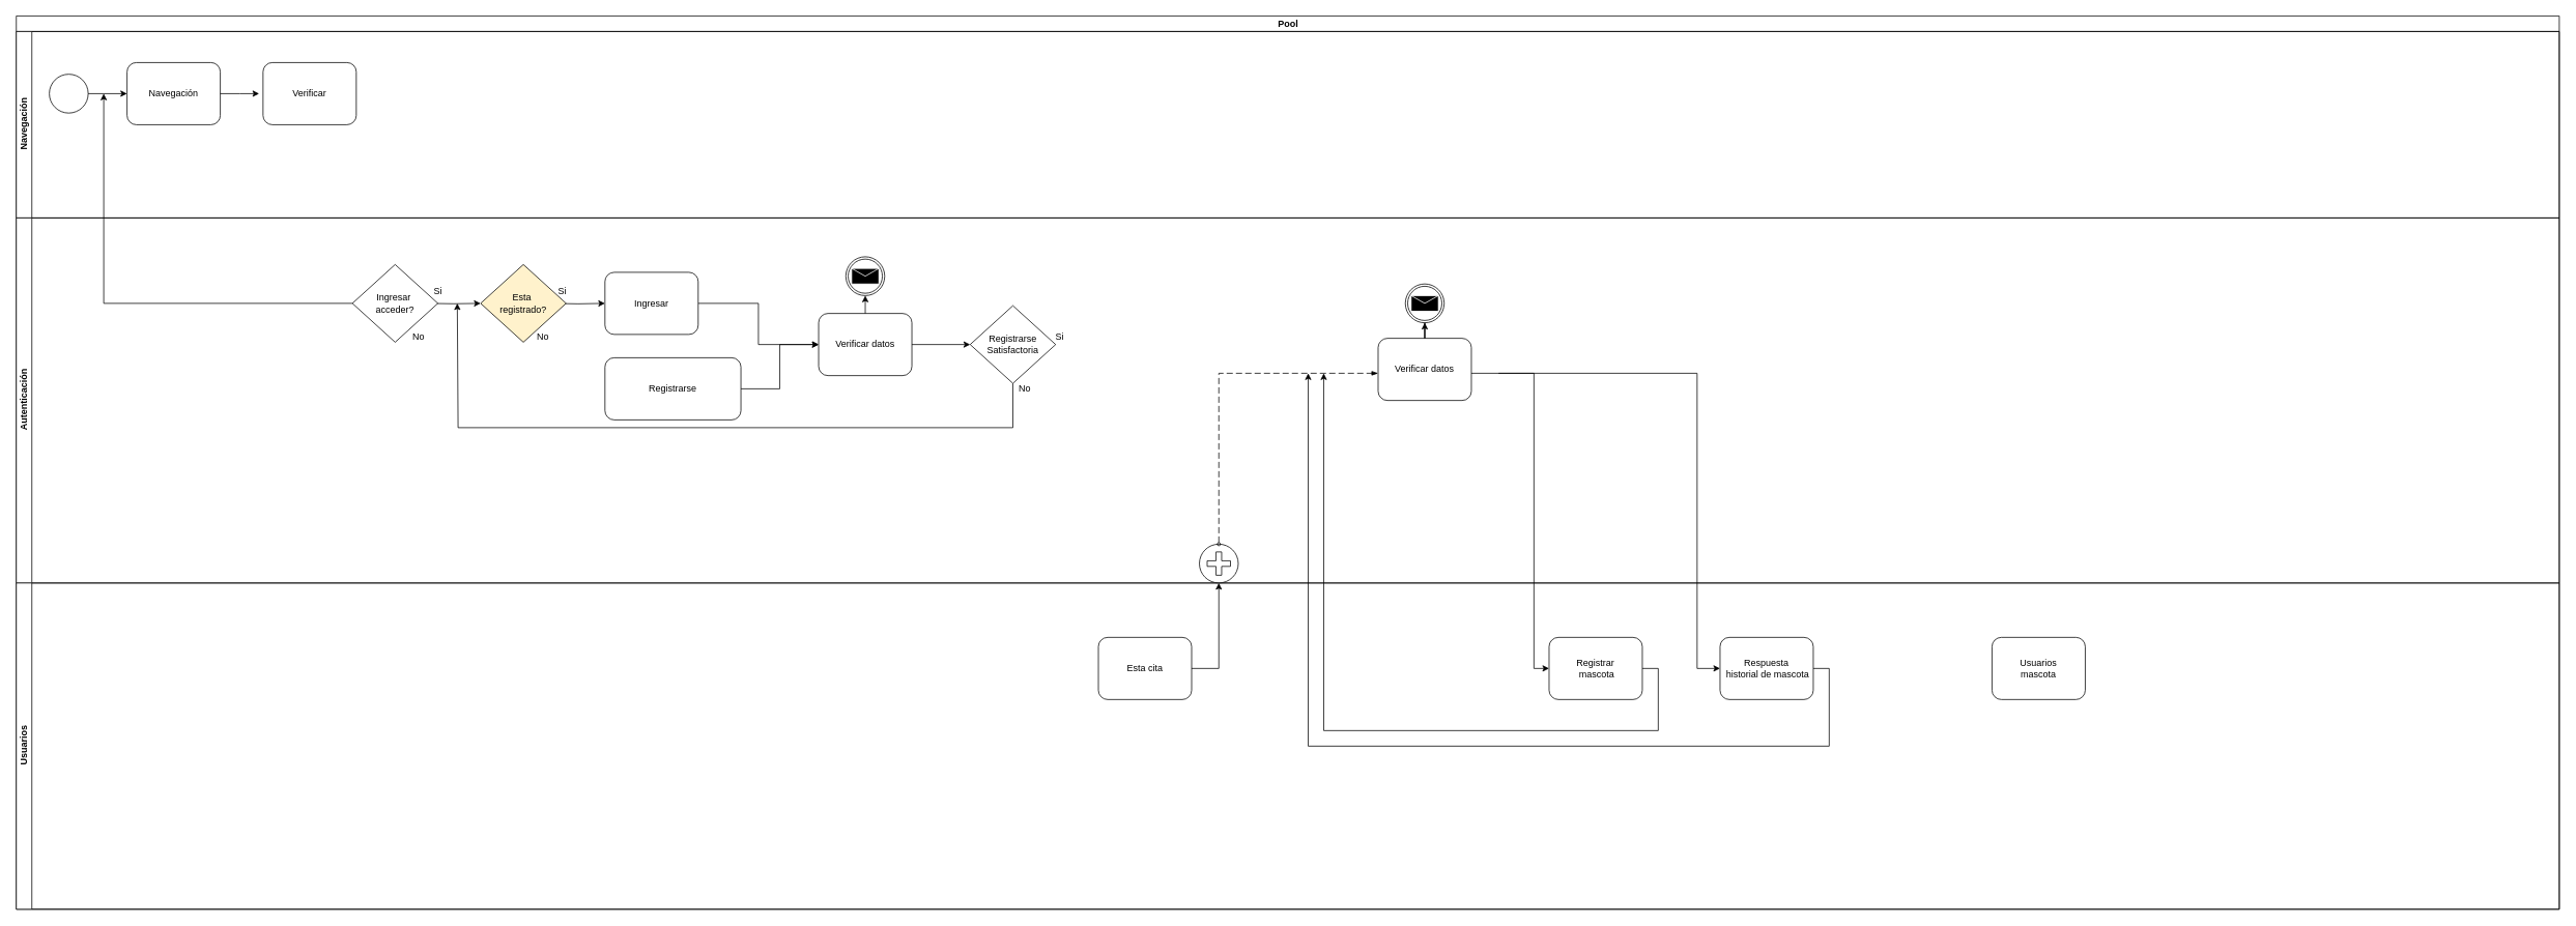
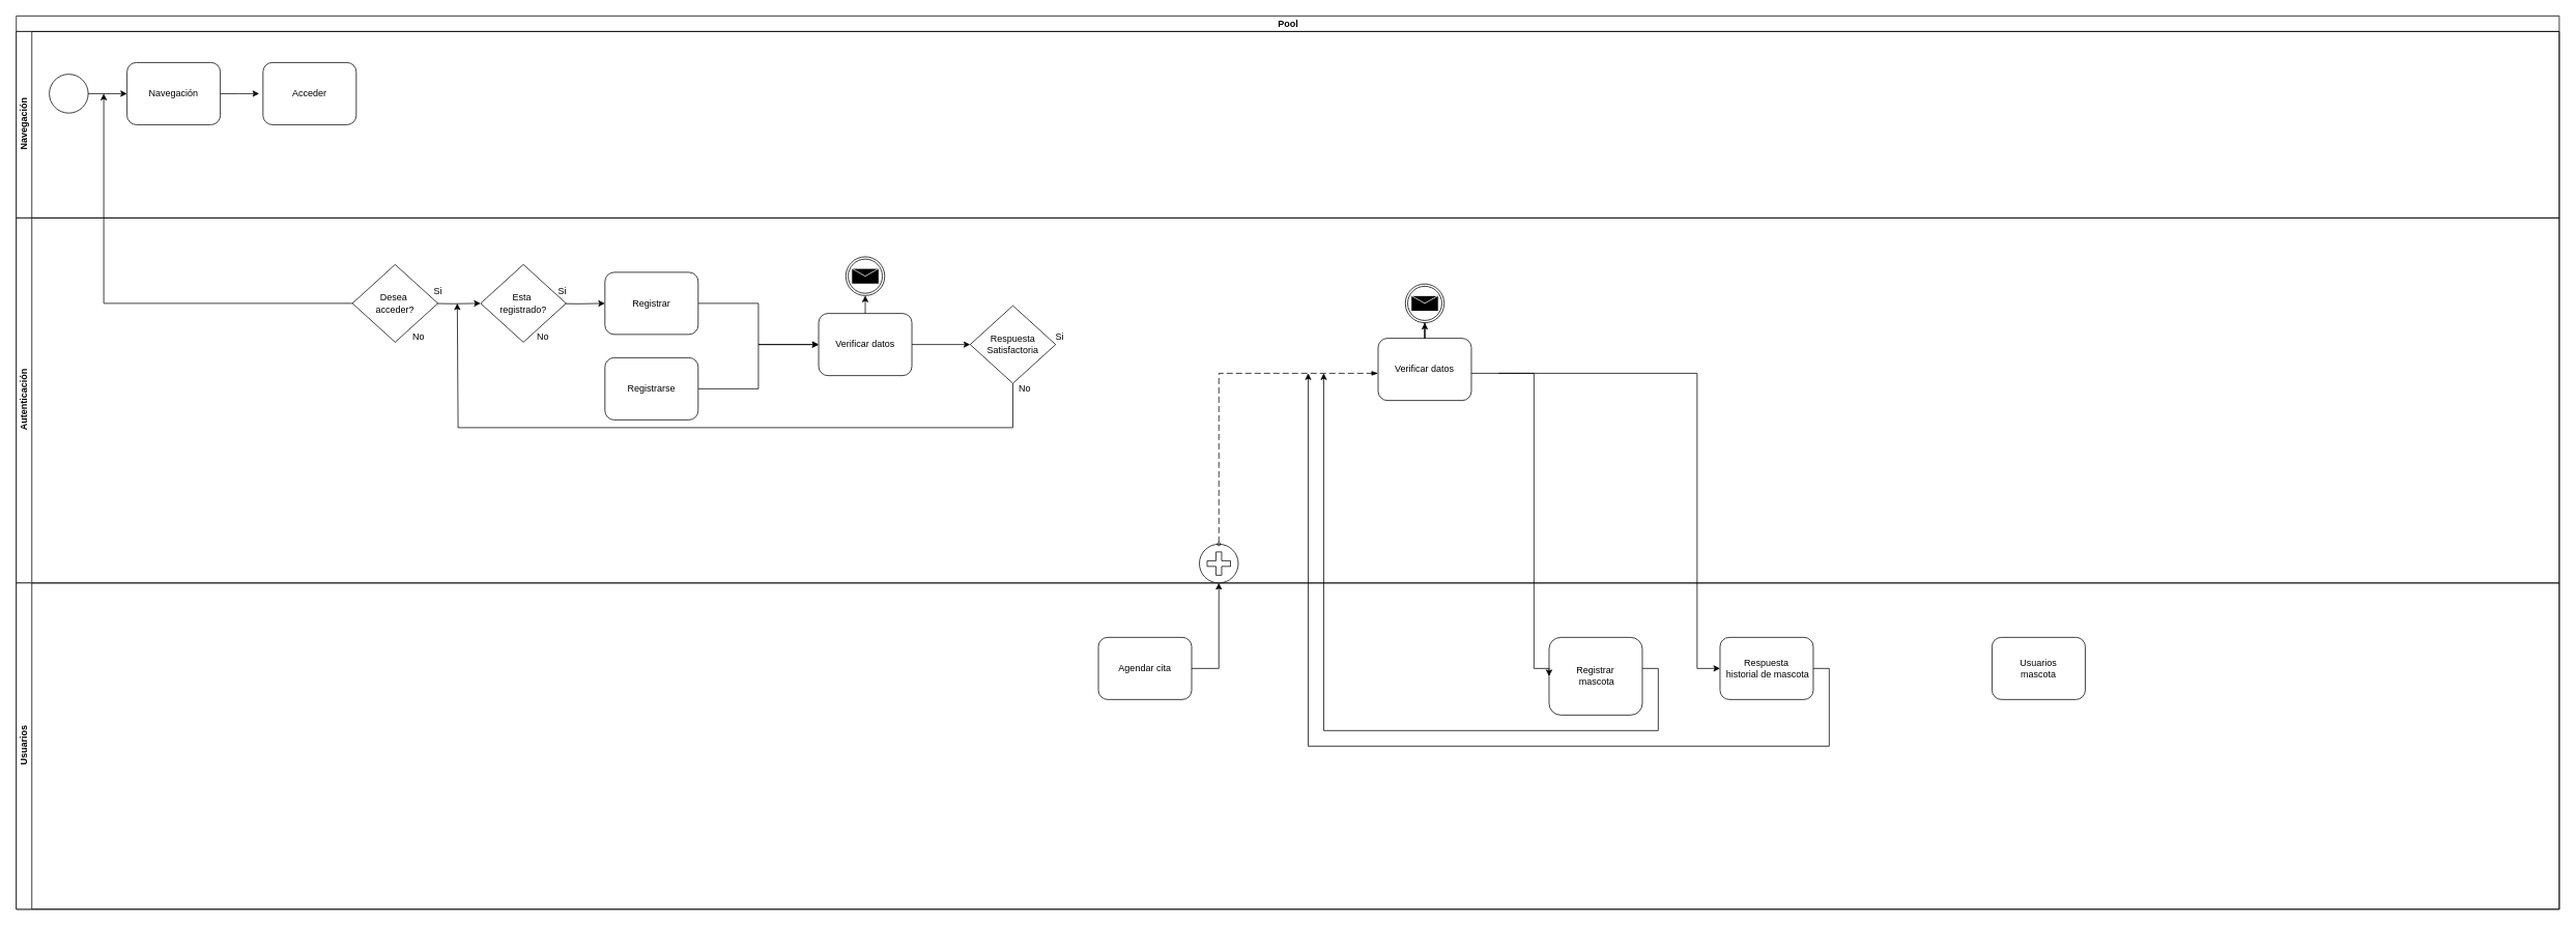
  <mxCell id="0" />
  <mxCell id="1" parent="0" />
  <mxCell id="2" value="" style="shape=mxgraph.bpmn.shape;html=1;verticalLabelPosition=bottom;labelBackgroundColor=#ffffff;verticalAlign=top;perimeter=ellipsePerimeter;outline=standard;symbol=general;" parent="1" vertex="1"><mxGeometry x="63" y="95" width="50" height="50" as="geometry" /></mxCell>
  <mxCell id="3" value="Navegación" style="shape=ext;rounded=1;html=1;whiteSpace=wrap;" parent="1" vertex="1"><mxGeometry x="163" y="80" width="120" height="80" as="geometry" /></mxCell>
  <mxCell id="4" style="edgeStyle=orthogonalEdgeStyle;rounded=0;html=1;jettySize=auto;orthogonalLoop=1;" parent="1" source="2" target="3" edge="1"><mxGeometry relative="1" as="geometry" /></mxCell>
  <mxCell id="5" style="edgeStyle=orthogonalEdgeStyle;rounded=0;html=1;jettySize=auto;orthogonalLoop=1;" parent="1" source="3" edge="1"><mxGeometry relative="1" as="geometry"><mxPoint x="333" y="120" as="targetPoint" /></mxGeometry></mxCell>
  <mxCell id="6" style="edgeStyle=orthogonalEdgeStyle;rounded=0;orthogonalLoop=1;jettySize=auto;html=1;" parent="1" source="24" edge="1"><mxGeometry relative="1" as="geometry"><mxPoint x="133" y="120" as="targetPoint" /><Array as="points"><mxPoint x="133" y="390" /></Array></mxGeometry></mxCell>
- <mxCell id="7" value="Verificar" style="shape=ext;rounded=1;html=1;whiteSpace=wrap;" parent="1" vertex="1"><mxGeometry x="338" y="80" width="120" height="80" as="geometry" /></mxCell>
+ <mxCell id="7" value="Acceder" style="shape=ext;rounded=1;html=1;whiteSpace=wrap;" parent="1" vertex="1"><mxGeometry x="338" y="80" width="120" height="80" as="geometry" /></mxCell>
  <mxCell id="8" value="Pool" style="swimlane;childLayout=stackLayout;resizeParent=1;resizeParentMax=0;horizontal=1;startSize=20;horizontalStack=0;html=1;" parent="1" vertex="1"><mxGeometry x="20.5" y="20" width="3272.5" height="1150" as="geometry" /></mxCell>
  <mxCell id="9" value="Navegación" style="swimlane;startSize=20;horizontal=0;html=1;" parent="8" vertex="1"><mxGeometry y="20" width="3272.5" height="240" as="geometry" /></mxCell>
  <mxCell id="10" value="Autenticación" style="swimlane;startSize=20;horizontal=0;html=1;" parent="8" vertex="1"><mxGeometry y="260" width="3272.5" height="470" as="geometry" /></mxCell>
  <mxCell id="11" style="edgeStyle=orthogonalEdgeStyle;rounded=0;orthogonalLoop=1;jettySize=auto;html=1;entryX=0;entryY=0.5;entryDx=0;entryDy=0;" parent="10" source="12" target="26" edge="1"><mxGeometry relative="1" as="geometry" /></mxCell>
- <mxCell id="12" value="Ingresar" style="html=1;whiteSpace=wrap;rounded=1;" parent="10" vertex="1"><mxGeometry x="757.5" y="70" width="120" height="80" as="geometry" /></mxCell>
+ <mxCell id="12" value="Registrar" style="html=1;whiteSpace=wrap;rounded=1;" parent="10" vertex="1"><mxGeometry x="757.5" y="70" width="120" height="80" as="geometry" /></mxCell>
  <mxCell id="13" style="edgeStyle=orthogonalEdgeStyle;rounded=0;orthogonalLoop=1;jettySize=auto;html=1;entryX=0;entryY=0.5;entryDx=0;entryDy=0;" parent="10" target="23" edge="1"><mxGeometry relative="1" as="geometry"><mxPoint x="527.5" y="110" as="sourcePoint" /></mxGeometry></mxCell>
  <mxCell id="14" style="edgeStyle=orthogonalEdgeStyle;rounded=0;orthogonalLoop=1;jettySize=auto;html=1;" parent="10" edge="1"><mxGeometry relative="1" as="geometry"><mxPoint x="757.5" y="110" as="targetPoint" /><mxPoint x="687.441" y="110.059" as="sourcePoint" /></mxGeometry></mxCell>
  <mxCell id="15" value="No" style="text;html=1;align=center;verticalAlign=middle;resizable=0;points=[];autosize=1;strokeColor=none;fillColor=none;" parent="10" vertex="1"><mxGeometry x="497.5" y="138" width="40" height="30" as="geometry" /></mxCell>
  <mxCell id="16" style="edgeStyle=orthogonalEdgeStyle;rounded=0;orthogonalLoop=1;jettySize=auto;html=1;entryX=0;entryY=0.5;entryDx=0;entryDy=0;" parent="10" source="17" target="26" edge="1"><mxGeometry relative="1" as="geometry" /></mxCell>
- <mxCell id="17" value="Registrarse" style="html=1;whiteSpace=wrap;rounded=1;" parent="10" vertex="1"><mxGeometry x="757.5" y="180" width="175" height="80" as="geometry" /></mxCell>
+ <mxCell id="17" value="Registrarse" style="html=1;whiteSpace=wrap;rounded=1;" parent="10" vertex="1"><mxGeometry x="757.5" y="180" width="120" height="80" as="geometry" /></mxCell>
  <mxCell id="18" value="Si" style="text;html=1;align=center;verticalAlign=middle;resizable=0;points=[];autosize=1;strokeColor=none;fillColor=none;" parent="10" vertex="1"><mxGeometry x="527.5" y="80" width="30" height="30" as="geometry" /></mxCell>
  <mxCell id="19" value="Si" style="text;html=1;align=center;verticalAlign=middle;resizable=0;points=[];autosize=1;strokeColor=none;fillColor=none;" parent="10" vertex="1"><mxGeometry x="687.5" y="80" width="30" height="30" as="geometry" /></mxCell>
  <mxCell id="20" value="No" style="text;html=1;align=center;verticalAlign=middle;resizable=0;points=[];autosize=1;strokeColor=none;fillColor=none;" parent="10" vertex="1"><mxGeometry x="657.5" y="138" width="40" height="30" as="geometry" /></mxCell>
  <mxCell id="21" style="edgeStyle=orthogonalEdgeStyle;rounded=0;orthogonalLoop=1;jettySize=auto;html=1;" parent="10" source="22" edge="1"><mxGeometry relative="1" as="geometry"><mxPoint x="567.5" y="110" as="targetPoint" /><Array as="points"><mxPoint x="1282.5" y="270" /><mxPoint x="568.5" y="270" /></Array></mxGeometry></mxCell>
- <mxCell id="22" value="Registrarse&lt;div&gt;Satisfactoria&lt;/div&gt;" style="rhombus;whiteSpace=wrap;html=1;" parent="10" vertex="1"><mxGeometry x="1227.5" y="113" width="110" height="100" as="geometry" /></mxCell>
- <mxCell id="23" value="Esta&amp;nbsp;&lt;div&gt;registrado?&lt;/div&gt;" style="rhombus;whiteSpace=wrap;html=1;fillColor=#fff2cc;" parent="10" vertex="1"><mxGeometry x="597.5" y="60" width="110" height="100" as="geometry" /></mxCell>
- <mxCell id="24" value="Ingresar&amp;nbsp;&lt;div&gt;acceder?&lt;/div&gt;" style="rhombus;whiteSpace=wrap;html=1;" parent="10" vertex="1"><mxGeometry x="432.5" y="60" width="110" height="100" as="geometry" /></mxCell>
+ <mxCell id="22" value="Respuesta&lt;div&gt;Satisfactoria&lt;/div&gt;" style="rhombus;whiteSpace=wrap;html=1;" parent="10" vertex="1"><mxGeometry x="1227.5" y="113" width="110" height="100" as="geometry" /></mxCell>
+ <mxCell id="23" value="Esta&amp;nbsp;&lt;div&gt;registrado?&lt;/div&gt;" style="rhombus;whiteSpace=wrap;html=1;" parent="10" vertex="1"><mxGeometry x="597.5" y="60" width="110" height="100" as="geometry" /></mxCell>
+ <mxCell id="24" value="Desea&amp;nbsp;&lt;div&gt;acceder?&lt;/div&gt;" style="rhombus;whiteSpace=wrap;html=1;" parent="10" vertex="1"><mxGeometry x="432.5" y="60" width="110" height="100" as="geometry" /></mxCell>
  <mxCell id="25" style="edgeStyle=orthogonalEdgeStyle;rounded=0;orthogonalLoop=1;jettySize=auto;html=1;entryX=0;entryY=0.5;entryDx=0;entryDy=0;" edge="1" parent="10" source="26" target="22"><mxGeometry relative="1" as="geometry" /></mxCell>
  <mxCell id="26" value="Verificar datos" style="shape=ext;rounded=1;html=1;whiteSpace=wrap;" parent="10" vertex="1"><mxGeometry x="1032.5" y="123" width="120" height="80" as="geometry" /></mxCell>
  <mxCell id="27" value="Si" style="text;html=1;align=center;verticalAlign=middle;resizable=0;points=[];autosize=1;strokeColor=none;fillColor=none;" parent="10" vertex="1"><mxGeometry x="1327.5" y="138" width="30" height="30" as="geometry" /></mxCell>
  <mxCell id="28" value="No" style="text;html=1;align=center;verticalAlign=middle;resizable=0;points=[];autosize=1;strokeColor=none;fillColor=none;" parent="10" vertex="1"><mxGeometry x="1277.5" y="205" width="40" height="30" as="geometry" /></mxCell>
  <mxCell id="29" value="" style="points=[[0.145,0.145,0],[0.5,0,0],[0.855,0.145,0],[1,0.5,0],[0.855,0.855,0],[0.5,1,0],[0.145,0.855,0],[0,0.5,0]];shape=mxgraph.bpmn.event;html=1;verticalLabelPosition=bottom;labelBackgroundColor=#ffffff;verticalAlign=top;align=center;perimeter=ellipsePerimeter;outlineConnect=0;aspect=fixed;outline=eventInt;symbol=parallelMultiple;" parent="10" vertex="1"><mxGeometry x="1522.5" y="420" width="50" height="50" as="geometry" /></mxCell>
  <mxCell id="30" value="" style="dashed=1;dashPattern=8 4;endArrow=blockThin;endFill=1;startArrow=oval;startFill=0;endSize=6;startSize=4;html=1;rounded=0;entryX=0;entryY=0.5;entryDx=0;entryDy=0;entryPerimeter=0;" parent="10" source="29" edge="1"><mxGeometry width="160" relative="1" as="geometry"><mxPoint x="952.5" y="620" as="sourcePoint" /><mxPoint x="1752.5" y="200" as="targetPoint" /><Array as="points"><mxPoint x="1547.5" y="200" /></Array></mxGeometry></mxCell>
  <mxCell id="31" style="edgeStyle=orthogonalEdgeStyle;rounded=0;orthogonalLoop=1;jettySize=auto;html=1;entryX=0.5;entryY=1;entryDx=0;entryDy=0;entryPerimeter=0;" edge="1" parent="10" source="26"><mxGeometry relative="1" as="geometry"><mxPoint x="1092.5" y="100" as="targetPoint" /></mxGeometry></mxCell>
  <mxCell id="32" value="" style="points=[[0.145,0.145,0],[0.5,0,0],[0.855,0.145,0],[1,0.5,0],[0.855,0.855,0],[0.5,1,0],[0.145,0.855,0],[0,0.5,0]];shape=mxgraph.bpmn.event;html=1;verticalLabelPosition=bottom;labelBackgroundColor=#ffffff;verticalAlign=top;align=center;perimeter=ellipsePerimeter;outlineConnect=0;aspect=fixed;outline=throwing;symbol=message;" vertex="1" parent="10"><mxGeometry x="1067.5" y="50" width="50" height="50" as="geometry" /></mxCell>
  <mxCell id="33" value="Verificar datos" style="shape=ext;rounded=1;html=1;whiteSpace=wrap;" vertex="1" parent="10"><mxGeometry x="1752.5" y="155" width="120" height="80" as="geometry" /></mxCell>
  <mxCell id="34" value="" style="points=[[0.145,0.145,0],[0.5,0,0],[0.855,0.145,0],[1,0.5,0],[0.855,0.855,0],[0.5,1,0],[0.145,0.855,0],[0,0.5,0]];shape=mxgraph.bpmn.event;html=1;verticalLabelPosition=bottom;labelBackgroundColor=#ffffff;verticalAlign=top;align=center;perimeter=ellipsePerimeter;outlineConnect=0;aspect=fixed;outline=throwing;symbol=message;" vertex="1" parent="10"><mxGeometry x="1787.5" y="85" width="50" height="50" as="geometry" /></mxCell>
  <mxCell id="35" style="edgeStyle=orthogonalEdgeStyle;rounded=0;orthogonalLoop=1;jettySize=auto;html=1;entryX=0.5;entryY=1;entryDx=0;entryDy=0;entryPerimeter=0;" edge="1" parent="10" source="33" target="34"><mxGeometry relative="1" as="geometry" /></mxCell>
  <mxCell id="36" value="Usuarios" style="swimlane;startSize=20;horizontal=0;html=1;" parent="8" vertex="1"><mxGeometry y="730" width="3272.5" height="420" as="geometry" /></mxCell>
- <mxCell id="37" value="Esta cita" style="html=1;whiteSpace=wrap;rounded=1;fillColor=light-dark(#FFFFFF,#009999);" parent="36" vertex="1"><mxGeometry x="1392.5" y="70" width="120" height="80" as="geometry" /></mxCell>
+ <mxCell id="37" value="Agendar cita" style="html=1;whiteSpace=wrap;rounded=1;fillColor=light-dark(#FFFFFF,#009999);" parent="36" vertex="1"><mxGeometry x="1392.5" y="70" width="120" height="80" as="geometry" /></mxCell>
  <mxCell id="38" style="edgeStyle=orthogonalEdgeStyle;rounded=0;orthogonalLoop=1;jettySize=auto;html=1;" edge="1" parent="36" source="39"><mxGeometry relative="1" as="geometry"><mxPoint x="1682.5" y="-270" as="targetPoint" /><Array as="points"><mxPoint x="2113" y="110" /><mxPoint x="2113" y="190" /><mxPoint x="1683" y="190" /></Array></mxGeometry></mxCell>
- <mxCell id="39" value="Registrar&lt;div&gt;&amp;nbsp;mascota&lt;/div&gt;" style="html=1;whiteSpace=wrap;rounded=1;fillColor=light-dark(#FFFFFF,#00994D);" vertex="1" parent="36"><mxGeometry x="1972.5" y="70" width="120" height="80" as="geometry" /></mxCell>
+ <mxCell id="39" value="Registrar&lt;div&gt;&amp;nbsp;mascota&lt;/div&gt;" style="html=1;whiteSpace=wrap;rounded=1;fillColor=light-dark(#FFFFFF,#00994D);" vertex="1" parent="36"><mxGeometry x="1972.5" y="70" width="120" height="100" as="geometry" /></mxCell>
  <mxCell id="40" style="edgeStyle=orthogonalEdgeStyle;rounded=0;orthogonalLoop=1;jettySize=auto;html=1;" edge="1" parent="36" source="41"><mxGeometry relative="1" as="geometry"><mxPoint x="1662.5" y="-270" as="targetPoint" /><Array as="points"><mxPoint x="2333" y="110" /><mxPoint x="2333" y="210" /><mxPoint x="1663" y="210" /></Array></mxGeometry></mxCell>
  <mxCell id="41" value="Respuesta&lt;div&gt;&amp;nbsp;historial de mascota&lt;/div&gt;" style="html=1;whiteSpace=wrap;rounded=1;fillColor=light-dark(#FFFFFF,#00994D);" vertex="1" parent="36"><mxGeometry x="2192.5" y="70" width="120" height="80" as="geometry" /></mxCell>
  <mxCell id="42" value="Usuarios&lt;div&gt;mascota&lt;/div&gt;" style="html=1;whiteSpace=wrap;rounded=1;fillColor=light-dark(#FFFFFF,#00994D);" vertex="1" parent="36"><mxGeometry x="2542.5" y="70" width="120" height="80" as="geometry" /></mxCell>
  <mxCell id="43" style="edgeStyle=orthogonalEdgeStyle;rounded=0;orthogonalLoop=1;jettySize=auto;html=1;entryX=0.5;entryY=1;entryDx=0;entryDy=0;entryPerimeter=0;" parent="8" source="37" target="29" edge="1"><mxGeometry relative="1" as="geometry" /></mxCell>
  <mxCell id="44" style="edgeStyle=orthogonalEdgeStyle;rounded=0;orthogonalLoop=1;jettySize=auto;html=1;entryX=0;entryY=0.5;entryDx=0;entryDy=0;" edge="1" parent="8" target="39"><mxGeometry relative="1" as="geometry"><mxPoint x="1907.5" y="460.034" as="sourcePoint" /><Array as="points"><mxPoint x="1953" y="460" /><mxPoint x="1953" y="840" /></Array></mxGeometry></mxCell>
  <mxCell id="45" style="edgeStyle=orthogonalEdgeStyle;rounded=0;orthogonalLoop=1;jettySize=auto;html=1;entryX=0;entryY=0.5;entryDx=0;entryDy=0;exitX=1;exitY=0.5;exitDx=0;exitDy=0;exitPerimeter=0;" edge="1" parent="8" target="41"><mxGeometry relative="1" as="geometry"><mxPoint x="1872.5" y="460" as="sourcePoint" /><Array as="points"><mxPoint x="2163" y="460" /><mxPoint x="2163" y="840" /></Array></mxGeometry></mxCell>
